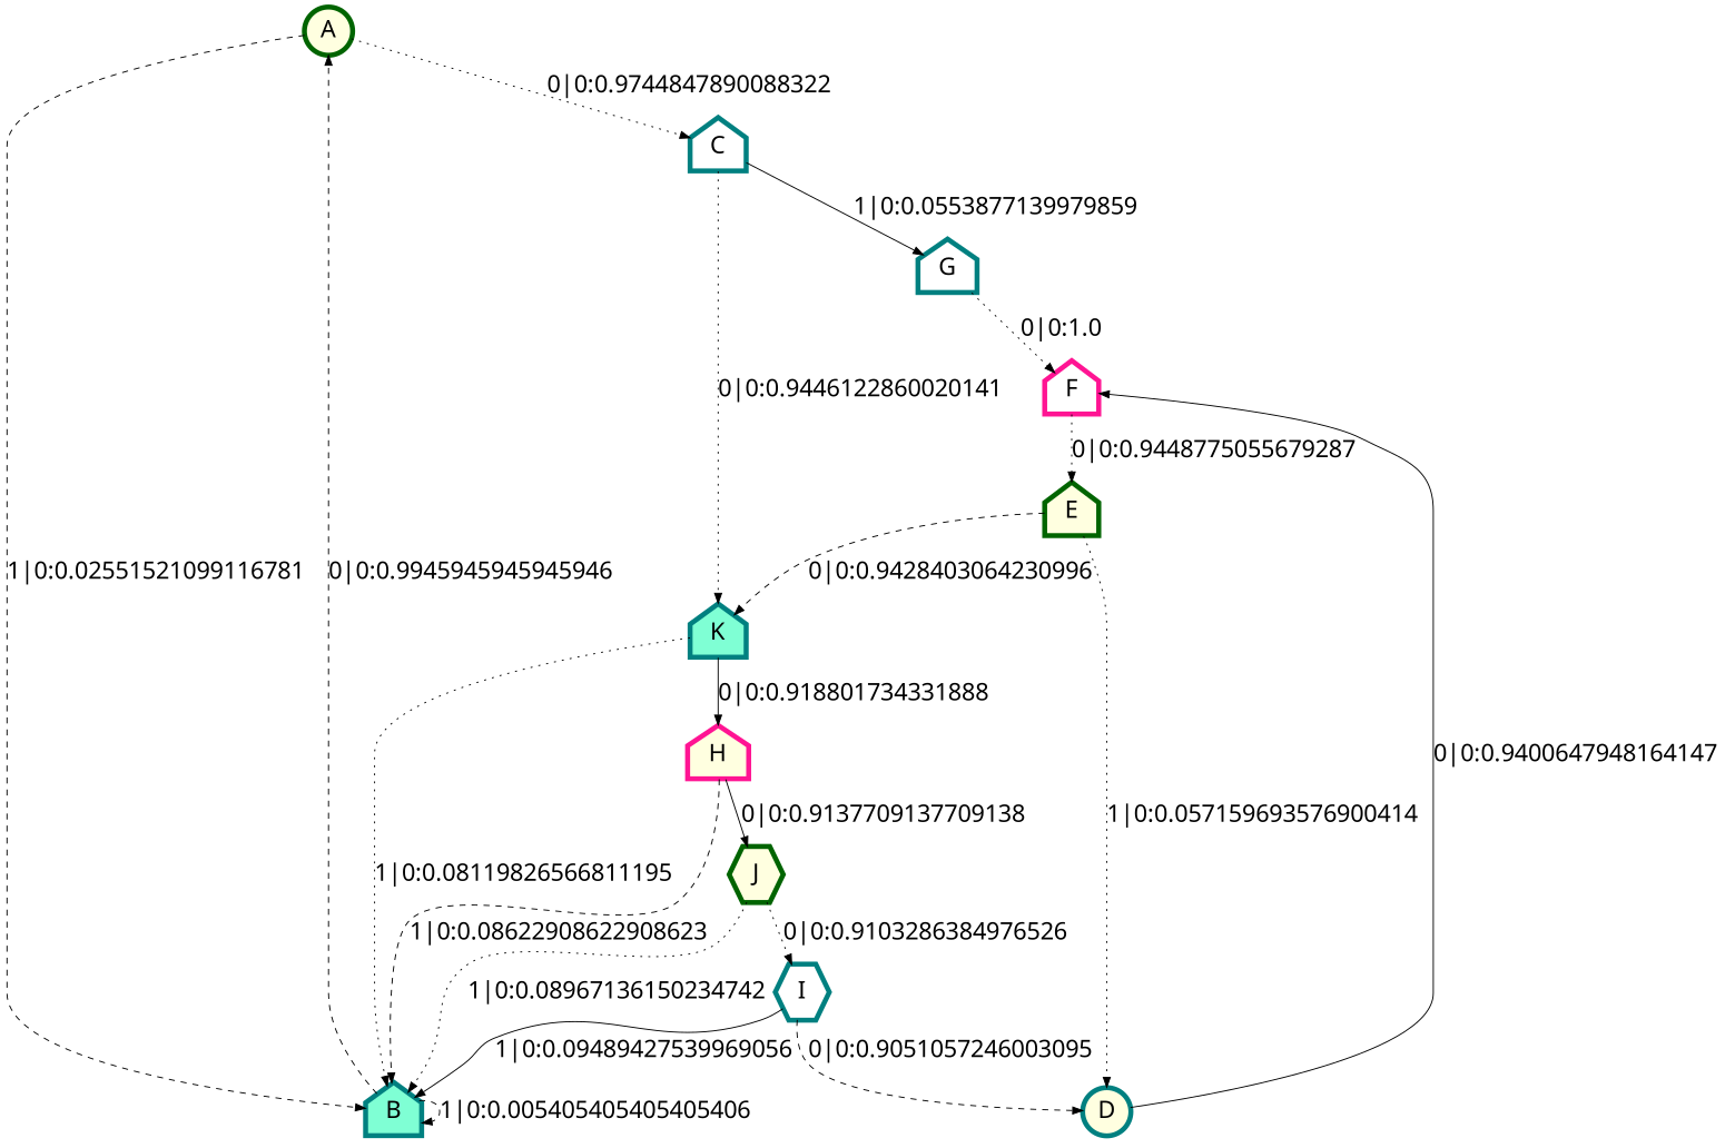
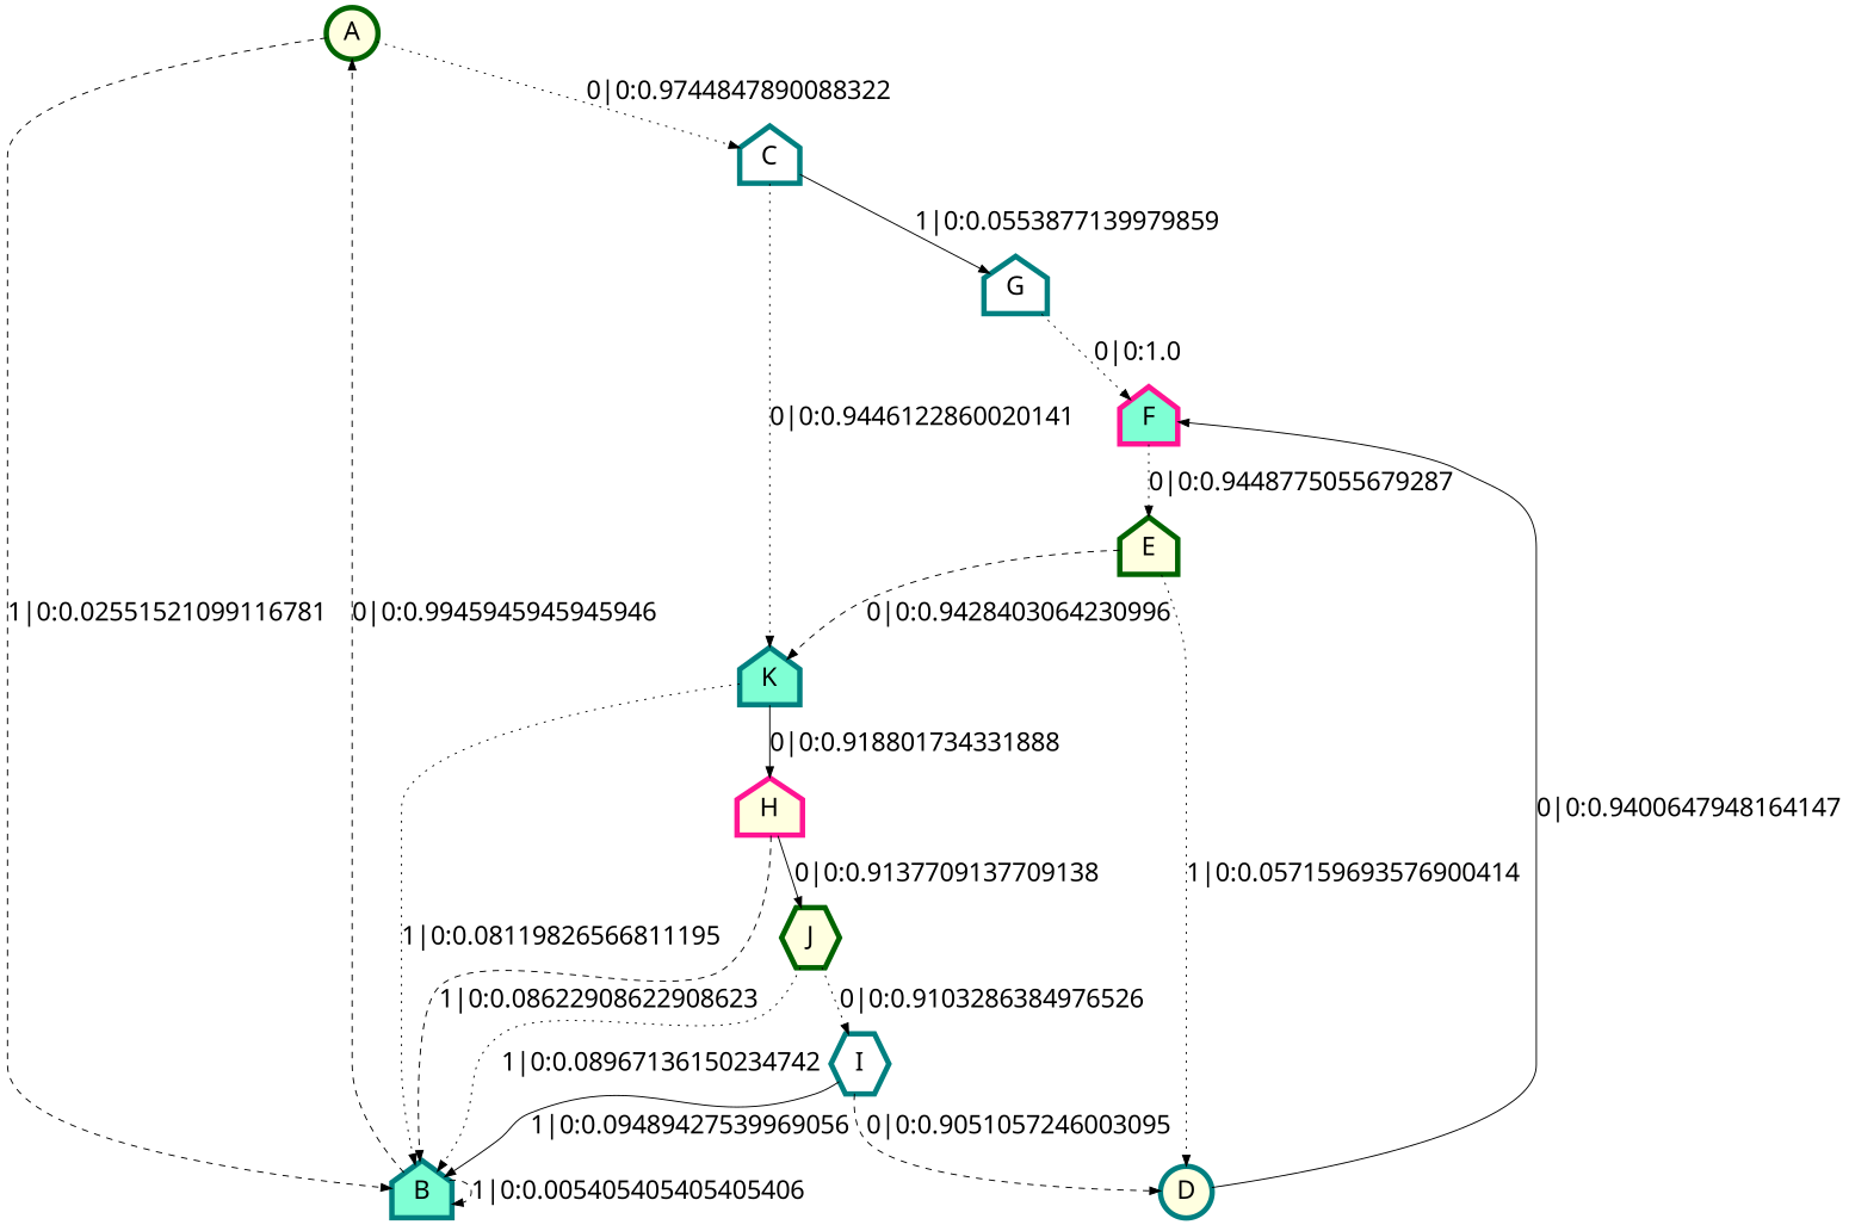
  digraph {
    fontname="CMU Serif Roman"
    node [color=teal fillcolor=lightyellow fontname="CMU Serif Roman" fontsize=24 penwidth=5 shape=house style=filled]
    edge [fontname="CMU Serif Roman" fontsize=24 style=dotted]
    A [color=darkgreen shape=circle]
    B [fillcolor=aquamarine]
    C [fillcolor=white]
    G [fillcolor=white]
    K [fillcolor=aquamarine]
-   F [color=deeppink fillcolor=white]
+   F [color=deeppink fillcolor=aquamarine]
    H [color=deeppink]
    E [color=darkgreen]
    J [color=darkgreen shape=hexagon]
    D [shape=circle]
    I [fillcolor=white shape=hexagon]
    A -> B [label="1|0:0.02551521099116781\l" style=dashed]
    A -> C [label="0|0:0.9744847890088322\l"]
    B -> A [label="0|0:0.9945945945945946\l" style=dashed]
    B -> B [label="1|0:0.005405405405405406\l" style=dashed]
    C -> G [label="1|0:0.0553877139979859\l" style=solid]
    C -> K [label="0|0:0.9446122860020141\l"]
    G -> F [label="0|0:1.0\l"]
    K -> B [label="1|0:0.08119826566811195\l"]
    K -> H [label="0|0:0.918801734331888\l" style=solid]
    F -> E [label="0|0:0.9448775055679287\l"]
    H -> B [label="1|0:0.08622908622908623\l" style=dashed]
    H -> J [label="0|0:0.9137709137709138\l" style=solid]
    E -> K [label="0|0:0.9428403064230996\l" style=dashed]
    E -> D [label="1|0:0.057159693576900414\l"]
    J -> B [label="1|0:0.08967136150234742\l"]
    J -> I [label="0|0:0.9103286384976526\l"]
    D -> F [label="0|0:0.9400647948164147\l" style=solid]
    I -> B [label="1|0:0.09489427539969056\l" style=solid]
    I -> D [label="0|0:0.9051057246003095\l" style=dashed]
  }
